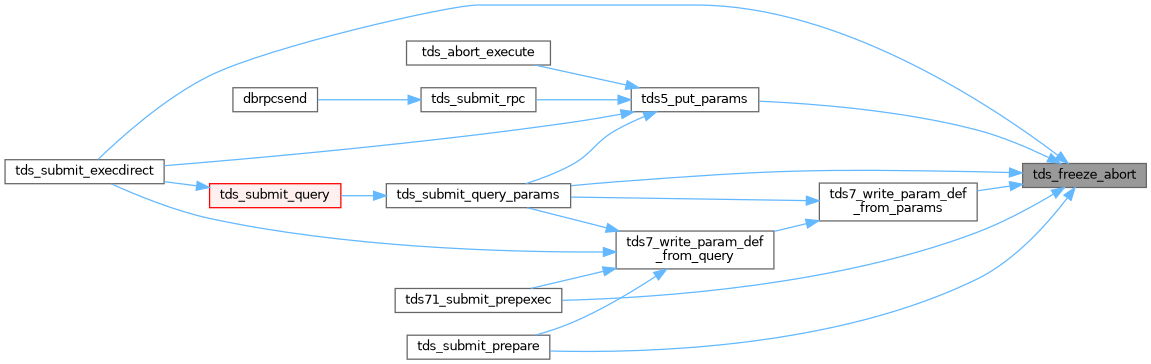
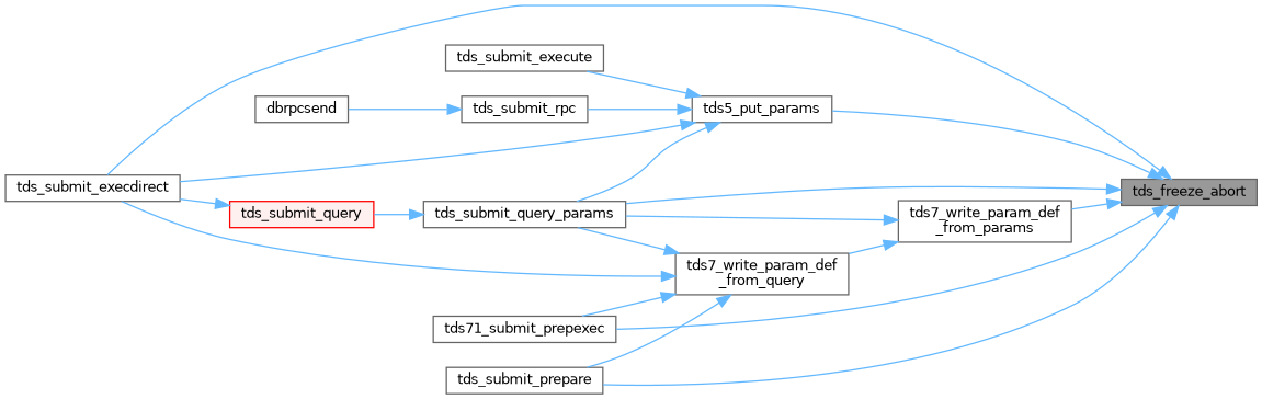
  digraph {
    rankdir=RL
    node [color=grey40 fillcolor=white fontname=Helvetica fontsize=10 shape=box style=filled]
    edge [color=steelblue1 dir=back fontname=Helvetica fontsize=10 labelfontname=Helvetica labelfontsize=10 style=solid]
    n1 [color=gray40 fillcolor=grey60 fontcolor=black height=0.2 label=tds_freeze_abort width=0.4]
    n2 [height=0.2 label=tds5_put_params width=0.4]
    n3 [height=0.2 label=tds_submit_execdirect width=0.4]
    n4 [height=0.2 label=tds_submit_query_params width=0.4]
    n5 [height=0.2 label=tds71_submit_prepexec width=0.4]
    n6 [height=0.2 label="tds7_write_param_def\l_from_params" width=0.4]
    n7 [height=0.2 label=tds_submit_prepare width=0.4]
-   n8 [height=0.2 label=tds_abort_execute width=0.4]
+   n8 [height=0.2 label=tds_submit_execute width=0.4]
    n9 [height=0.2 label=tds_submit_rpc width=0.4]
    n10 [color=red fillcolor="#FFF0F0" height=0.2 label=tds_submit_query width=0.4]
    n11 [height=0.2 label="tds7_write_param_def\l_from_query" width=0.4]
    n12 [height=0.2 label=dbrpcsend width=0.4]
    n1 -> n2
    n1 -> n3
    n1 -> n4
    n1 -> n5
    n1 -> n6
    n1 -> n7
    n2 -> n3
    n2 -> n4
    n2 -> n8
    n2 -> n9
    n4 -> n10
    n6 -> n4
    n6 -> n11
    n9 -> n12
    n10 -> n3
    n11 -> n3
    n11 -> n4
    n11 -> n5
    n11 -> n7
  }
